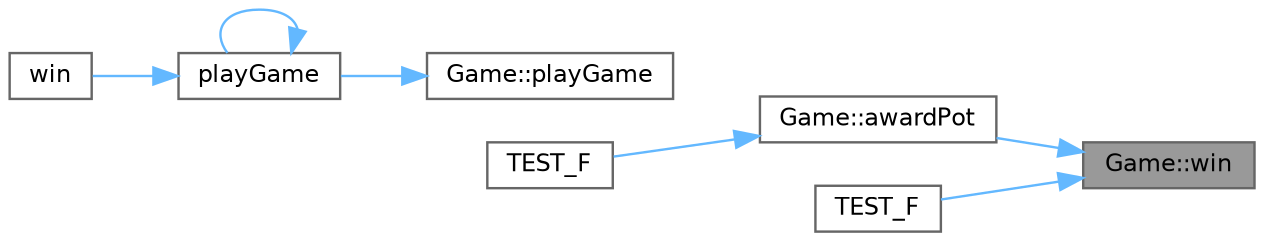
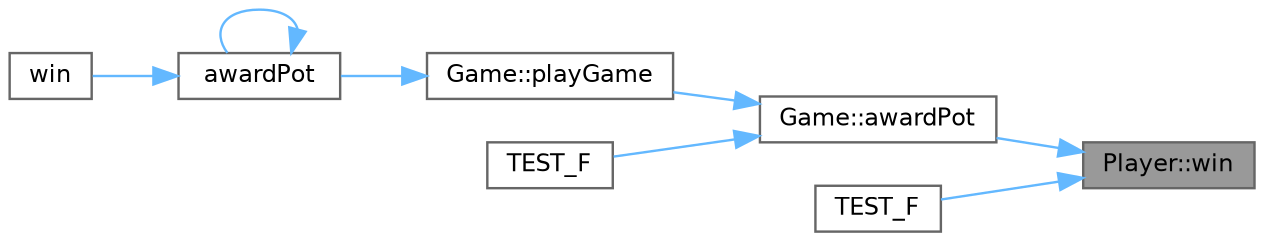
  digraph {
    rankdir=RL
    node [color=grey40 fillcolor=white fontname=Helvetica fontsize=10 shape=box style=filled]
    edge [color=steelblue1 dir=back fontname=Helvetica fontsize=10 labelfontname=Helvetica labelfontsize=10 style=solid]
-   n1 [color=gray40 fillcolor=grey60 fontcolor=black height=0.2 label="Game::win" width=0.4]
+   n1 [color=gray40 fillcolor=grey60 fontcolor=black height=0.2 label="Player::win" width=0.4]
    n2 [height=0.2 label="Game::awardPot" width=0.4]
    n3 [height=0.2 label=TEST_F width=0.4]
    n4 [height=0.2 label="Game::playGame" width=0.4]
    n5 [height=0.2 label=TEST_F width=0.4]
-   n6 [height=0.2 label=playGame width=0.4]
+   n6 [height=0.2 label=awardPot width=0.4]
    n7 [height=0.2 label=win width=0.4]
    n1 -> n2
    n1 -> n3
+   n2 -> n4
    n2 -> n5
    n4 -> n6
    n6 -> n6
    n6 -> n7
  }
